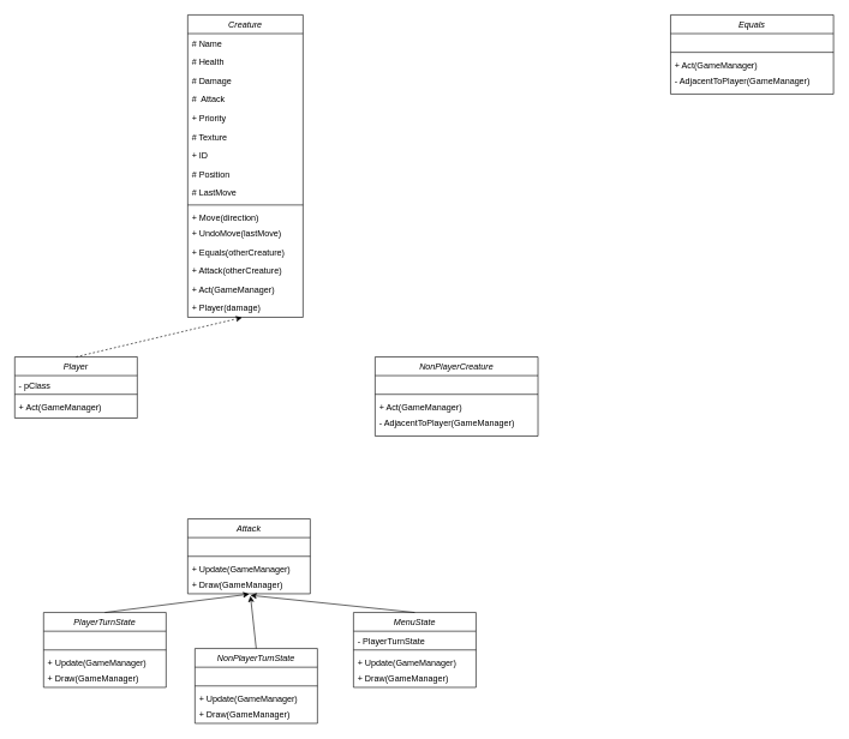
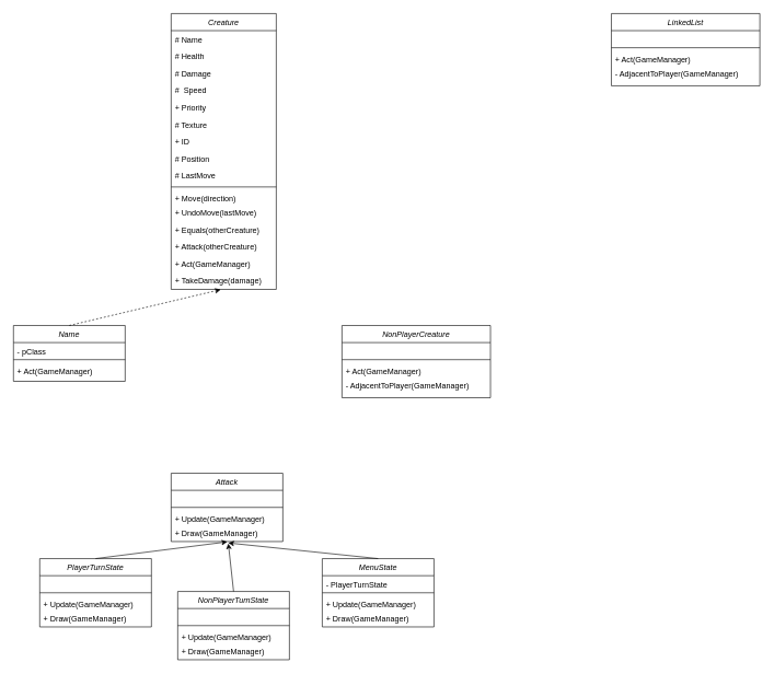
  <mxCell id="0" />
  <mxCell id="1" parent="0" />
  <mxCell id="2" value="Creature" style="swimlane;fontStyle=2;align=center;verticalAlign=top;childLayout=stackLayout;horizontal=1;startSize=26;horizontalStack=0;resizeParent=1;resizeLast=0;collapsible=1;marginBottom=0;rounded=0;shadow=0;strokeWidth=1;" parent="1" vertex="1"><mxGeometry x="260" width="160" height="420" as="geometry" y="20"><mxRectangle x="230" y="140" width="160" height="26" as="alternateBounds" /></mxGeometry></mxCell>
  <mxCell id="3" value="# Name" style="text;align=left;verticalAlign=top;spacingLeft=4;spacingRight=4;overflow=hidden;rotatable=0;points=[[0,0.5],[1,0.5]];portConstraint=eastwest;" parent="2" vertex="1"><mxGeometry y="26" width="160" height="26" as="geometry" /></mxCell>
  <mxCell id="4" value="# Health" style="text;align=left;verticalAlign=top;spacingLeft=4;spacingRight=4;overflow=hidden;rotatable=0;points=[[0,0.5],[1,0.5]];portConstraint=eastwest;rounded=0;shadow=0;html=0;" parent="2" vertex="1"><mxGeometry y="52" width="160" height="26" as="geometry" /></mxCell>
  <mxCell id="5" value="# Damage" style="text;align=left;verticalAlign=top;spacingLeft=4;spacingRight=4;overflow=hidden;rotatable=0;points=[[0,0.5],[1,0.5]];portConstraint=eastwest;rounded=0;shadow=0;html=0;" parent="2" vertex="1"><mxGeometry y="78" width="160" height="26" as="geometry" /></mxCell>
- <mxCell id="6" value="#  Attack" style="text;align=left;verticalAlign=top;spacingLeft=4;spacingRight=4;overflow=hidden;rotatable=0;points=[[0,0.5],[1,0.5]];portConstraint=eastwest;rounded=0;shadow=0;html=0;" parent="2" vertex="1"><mxGeometry y="104" width="160" height="26" as="geometry" /></mxCell>
+ <mxCell id="6" value="#  Speed" style="text;align=left;verticalAlign=top;spacingLeft=4;spacingRight=4;overflow=hidden;rotatable=0;points=[[0,0.5],[1,0.5]];portConstraint=eastwest;rounded=0;shadow=0;html=0;" parent="2" vertex="1"><mxGeometry y="104" width="160" height="26" as="geometry" /></mxCell>
  <mxCell id="7" value="+ Priority" style="text;align=left;verticalAlign=top;spacingLeft=4;spacingRight=4;overflow=hidden;rotatable=0;points=[[0,0.5],[1,0.5]];portConstraint=eastwest;rounded=0;shadow=0;html=0;" parent="2" vertex="1"><mxGeometry y="130" width="160" height="26" as="geometry" /></mxCell>
  <mxCell id="8" value="# Texture" style="text;align=left;verticalAlign=top;spacingLeft=4;spacingRight=4;overflow=hidden;rotatable=0;points=[[0,0.5],[1,0.5]];portConstraint=eastwest;rounded=0;shadow=0;html=0;" parent="2" vertex="1"><mxGeometry y="156" width="160" height="26" as="geometry" /></mxCell>
  <mxCell id="9" value="+ ID" style="text;align=left;verticalAlign=top;spacingLeft=4;spacingRight=4;overflow=hidden;rotatable=0;points=[[0,0.5],[1,0.5]];portConstraint=eastwest;rounded=0;shadow=0;html=0;" parent="2" vertex="1"><mxGeometry y="182" width="160" height="26" as="geometry" /></mxCell>
  <mxCell id="10" value="# Position" style="text;align=left;verticalAlign=top;spacingLeft=4;spacingRight=4;overflow=hidden;rotatable=0;points=[[0,0.5],[1,0.5]];portConstraint=eastwest;rounded=0;shadow=0;html=0;" parent="2" vertex="1"><mxGeometry y="208" width="160" height="26" as="geometry" /></mxCell>
  <mxCell id="11" value="# LastMove" style="text;align=left;verticalAlign=top;spacingLeft=4;spacingRight=4;overflow=hidden;rotatable=0;points=[[0,0.5],[1,0.5]];portConstraint=eastwest;rounded=0;shadow=0;html=0;" parent="2" vertex="1"><mxGeometry y="234" width="160" height="26" as="geometry" /></mxCell>
  <mxCell id="12" value="" style="line;html=1;strokeWidth=1;align=left;verticalAlign=middle;spacingTop=-1;spacingLeft=3;spacingRight=3;rotatable=0;labelPosition=right;points=[];portConstraint=eastwest;" parent="2" vertex="1"><mxGeometry y="260" width="160" height="8" as="geometry" /></mxCell>
  <mxCell id="13" value="+ Move(direction)" style="text;align=left;verticalAlign=top;spacingLeft=4;spacingRight=4;overflow=hidden;rotatable=0;points=[[0,0.5],[1,0.5]];portConstraint=eastwest;" parent="2" vertex="1"><mxGeometry y="268" width="160" height="22" as="geometry" /></mxCell>
  <mxCell id="14" value="+ UndoMove(lastMove)" style="text;align=left;verticalAlign=top;spacingLeft=4;spacingRight=4;overflow=hidden;rotatable=0;points=[[0,0.5],[1,0.5]];portConstraint=eastwest;rounded=0;shadow=0;html=0;" vertex="1" parent="2"><mxGeometry y="290" width="160" height="26" as="geometry" /></mxCell>
  <mxCell id="15" value="+ Equals(otherCreature)" style="text;align=left;verticalAlign=top;spacingLeft=4;spacingRight=4;overflow=hidden;rotatable=0;points=[[0,0.5],[1,0.5]];portConstraint=eastwest;rounded=0;shadow=0;html=0;" vertex="1" parent="2"><mxGeometry y="316" width="160" height="26" as="geometry" /></mxCell>
  <mxCell id="16" value="+ Attack(otherCreature)" style="text;align=left;verticalAlign=top;spacingLeft=4;spacingRight=4;overflow=hidden;rotatable=0;points=[[0,0.5],[1,0.5]];portConstraint=eastwest;rounded=0;shadow=0;html=0;" vertex="1" parent="2"><mxGeometry y="342" width="160" height="26" as="geometry" /></mxCell>
  <mxCell id="17" value="+ Act(GameManager)" style="text;align=left;verticalAlign=top;spacingLeft=4;spacingRight=4;overflow=hidden;rotatable=0;points=[[0,0.5],[1,0.5]];portConstraint=eastwest;rounded=0;shadow=0;html=0;" vertex="1" parent="2"><mxGeometry y="368" width="160" height="26" as="geometry" /></mxCell>
- <mxCell id="18" value="+ Player(damage)" style="text;align=left;verticalAlign=top;spacingLeft=4;spacingRight=4;overflow=hidden;rotatable=0;points=[[0,0.5],[1,0.5]];portConstraint=eastwest;rounded=0;shadow=0;html=0;" vertex="1" parent="2"><mxGeometry y="394" width="160" height="26" as="geometry" /></mxCell>
+ <mxCell id="18" value="+ TakeDamage(damage)" style="text;align=left;verticalAlign=top;spacingLeft=4;spacingRight=4;overflow=hidden;rotatable=0;points=[[0,0.5],[1,0.5]];portConstraint=eastwest;rounded=0;shadow=0;html=0;" vertex="1" parent="2"><mxGeometry y="394" width="160" height="26" as="geometry" /></mxCell>
  <mxCell id="19" value="NonPlayerCreature" style="swimlane;fontStyle=2;align=center;verticalAlign=top;childLayout=stackLayout;horizontal=1;startSize=26;horizontalStack=0;resizeParent=1;resizeLast=0;collapsible=1;marginBottom=0;rounded=0;shadow=0;strokeWidth=1;" vertex="1" parent="1"><mxGeometry x="520" y="495" width="226" height="110" as="geometry"><mxRectangle x="230" y="140" width="160" height="26" as="alternateBounds" /></mxGeometry></mxCell>
  <mxCell id="20" value="  " style="text;align=left;verticalAlign=top;spacingLeft=4;spacingRight=4;overflow=hidden;rotatable=0;points=[[0,0.5],[1,0.5]];portConstraint=eastwest;" vertex="1" parent="19"><mxGeometry y="26" width="226" height="22" as="geometry" /></mxCell>
  <mxCell id="21" value="" style="line;html=1;strokeWidth=1;align=left;verticalAlign=middle;spacingTop=-1;spacingLeft=3;spacingRight=3;rotatable=0;labelPosition=right;points=[];portConstraint=eastwest;" vertex="1" parent="19"><mxGeometry y="48" width="226" height="8" as="geometry" /></mxCell>
  <mxCell id="22" value="+ Act(GameManager)" style="text;align=left;verticalAlign=top;spacingLeft=4;spacingRight=4;overflow=hidden;rotatable=0;points=[[0,0.5],[1,0.5]];portConstraint=eastwest;" vertex="1" parent="19"><mxGeometry y="56" width="226" height="22" as="geometry" /></mxCell>
  <mxCell id="23" value="- AdjacentToPlayer(GameManager)" style="text;align=left;verticalAlign=top;spacingLeft=4;spacingRight=4;overflow=hidden;rotatable=0;points=[[0,0.5],[1,0.5]];portConstraint=eastwest;rounded=0;shadow=0;html=0;" vertex="1" parent="19"><mxGeometry y="78" width="226" height="26" as="geometry" /></mxCell>
- <mxCell id="24" value="Player" style="swimlane;fontStyle=2;align=center;verticalAlign=top;childLayout=stackLayout;horizontal=1;startSize=26;horizontalStack=0;resizeParent=1;resizeLast=0;collapsible=1;marginBottom=0;rounded=0;shadow=0;strokeWidth=1;" vertex="1" parent="1"><mxGeometry x="20" y="495" width="170" height="85" as="geometry"><mxRectangle x="230" y="140" width="160" height="26" as="alternateBounds" /></mxGeometry></mxCell>
+ <mxCell id="24" value="Name" style="swimlane;fontStyle=2;align=center;verticalAlign=top;childLayout=stackLayout;horizontal=1;startSize=26;horizontalStack=0;resizeParent=1;resizeLast=0;collapsible=1;marginBottom=0;rounded=0;shadow=0;strokeWidth=1;" vertex="1" parent="1"><mxGeometry x="20" y="495" width="170" height="85" as="geometry"><mxRectangle x="230" y="140" width="160" height="26" as="alternateBounds" /></mxGeometry></mxCell>
  <mxCell id="25" value="- pClass" style="text;align=left;verticalAlign=top;spacingLeft=4;spacingRight=4;overflow=hidden;rotatable=0;points=[[0,0.5],[1,0.5]];portConstraint=eastwest;" vertex="1" parent="24"><mxGeometry y="26" width="170" height="22" as="geometry" /></mxCell>
  <mxCell id="26" value="" style="line;html=1;strokeWidth=1;align=left;verticalAlign=middle;spacingTop=-1;spacingLeft=3;spacingRight=3;rotatable=0;labelPosition=right;points=[];portConstraint=eastwest;" vertex="1" parent="24"><mxGeometry y="48" width="170" height="8" as="geometry" /></mxCell>
  <mxCell id="27" value="+ Act(GameManager)" style="text;align=left;verticalAlign=top;spacingLeft=4;spacingRight=4;overflow=hidden;rotatable=0;points=[[0,0.5],[1,0.5]];portConstraint=eastwest;" vertex="1" parent="24"><mxGeometry y="56" width="170" height="22" as="geometry" /></mxCell>
  <mxCell id="28" value="" style="endArrow=classic;html=1;rounded=0;exitX=0.5;exitY=0;exitDx=0;exitDy=0;entryX=0.471;entryY=1.013;entryDx=0;entryDy=0;entryPerimeter=0;dashed=1;" edge="1" parent="1" source="24" target="18"><mxGeometry width="50" height="50" relative="1" as="geometry"><mxPoint x="130" y="460" as="sourcePoint" /><mxPoint x="180" y="410" as="targetPoint" /></mxGeometry></mxCell>
  <mxCell id="29" value="Attack" style="swimlane;fontStyle=2;align=center;verticalAlign=top;childLayout=stackLayout;horizontal=1;startSize=26;horizontalStack=0;resizeParent=1;resizeLast=0;collapsible=1;marginBottom=0;rounded=0;shadow=0;strokeWidth=1;" vertex="1" parent="1"><mxGeometry x="260" y="720" width="170" height="104" as="geometry"><mxRectangle x="230" y="140" width="160" height="26" as="alternateBounds" /></mxGeometry></mxCell>
  <mxCell id="30" value=" " style="text;align=left;verticalAlign=top;spacingLeft=4;spacingRight=4;overflow=hidden;rotatable=0;points=[[0,0.5],[1,0.5]];portConstraint=eastwest;" vertex="1" parent="29"><mxGeometry y="26" width="170" height="22" as="geometry" /></mxCell>
  <mxCell id="31" value="" style="line;html=1;strokeWidth=1;align=left;verticalAlign=middle;spacingTop=-1;spacingLeft=3;spacingRight=3;rotatable=0;labelPosition=right;points=[];portConstraint=eastwest;" vertex="1" parent="29"><mxGeometry y="48" width="170" height="8" as="geometry" /></mxCell>
  <mxCell id="32" value="+ Update(GameManager)" style="text;align=left;verticalAlign=top;spacingLeft=4;spacingRight=4;overflow=hidden;rotatable=0;points=[[0,0.5],[1,0.5]];portConstraint=eastwest;" vertex="1" parent="29"><mxGeometry y="56" width="170" height="22" as="geometry" /></mxCell>
  <mxCell id="33" value="+ Draw(GameManager)" style="text;align=left;verticalAlign=top;spacingLeft=4;spacingRight=4;overflow=hidden;rotatable=0;points=[[0,0.5],[1,0.5]];portConstraint=eastwest;rounded=0;shadow=0;html=0;" vertex="1" parent="29"><mxGeometry y="78" width="170" height="26" as="geometry" /></mxCell>
  <mxCell id="34" value="MenuState" style="swimlane;fontStyle=2;align=center;verticalAlign=top;childLayout=stackLayout;horizontal=1;startSize=26;horizontalStack=0;resizeParent=1;resizeLast=0;collapsible=1;marginBottom=0;rounded=0;shadow=0;strokeWidth=1;" vertex="1" parent="1"><mxGeometry x="490" y="850" width="170" height="104" as="geometry"><mxRectangle x="230" y="140" width="160" height="26" as="alternateBounds" /></mxGeometry></mxCell>
  <mxCell id="35" value="- PlayerTurnState" style="text;align=left;verticalAlign=top;spacingLeft=4;spacingRight=4;overflow=hidden;rotatable=0;points=[[0,0.5],[1,0.5]];portConstraint=eastwest;" vertex="1" parent="34"><mxGeometry y="26" width="170" height="22" as="geometry" /></mxCell>
  <mxCell id="36" value="" style="line;html=1;strokeWidth=1;align=left;verticalAlign=middle;spacingTop=-1;spacingLeft=3;spacingRight=3;rotatable=0;labelPosition=right;points=[];portConstraint=eastwest;" vertex="1" parent="34"><mxGeometry y="48" width="170" height="8" as="geometry" /></mxCell>
  <mxCell id="37" value="+ Update(GameManager)" style="text;align=left;verticalAlign=top;spacingLeft=4;spacingRight=4;overflow=hidden;rotatable=0;points=[[0,0.5],[1,0.5]];portConstraint=eastwest;" vertex="1" parent="34"><mxGeometry y="56" width="170" height="22" as="geometry" /></mxCell>
  <mxCell id="38" value="+ Draw(GameManager)" style="text;align=left;verticalAlign=top;spacingLeft=4;spacingRight=4;overflow=hidden;rotatable=0;points=[[0,0.5],[1,0.5]];portConstraint=eastwest;rounded=0;shadow=0;html=0;" vertex="1" parent="34"><mxGeometry y="78" width="170" height="26" as="geometry" /></mxCell>
  <mxCell id="39" value="" style="endArrow=classic;html=1;rounded=0;exitX=0.5;exitY=0;exitDx=0;exitDy=0;entryX=0.512;entryY=1.083;entryDx=0;entryDy=0;entryPerimeter=0;" edge="1" parent="1" source="34" target="33"><mxGeometry width="50" height="50" relative="1" as="geometry"><mxPoint x="600" y="800" as="sourcePoint" /><mxPoint x="650" y="750" as="targetPoint" /></mxGeometry></mxCell>
  <mxCell id="40" value="PlayerTurnState" style="swimlane;fontStyle=2;align=center;verticalAlign=top;childLayout=stackLayout;horizontal=1;startSize=26;horizontalStack=0;resizeParent=1;resizeLast=0;collapsible=1;marginBottom=0;rounded=0;shadow=0;strokeWidth=1;" vertex="1" parent="1"><mxGeometry x="60" y="850" width="170" height="104" as="geometry"><mxRectangle x="230" y="140" width="160" height="26" as="alternateBounds" /></mxGeometry></mxCell>
  <mxCell id="41" value=" " style="text;align=left;verticalAlign=top;spacingLeft=4;spacingRight=4;overflow=hidden;rotatable=0;points=[[0,0.5],[1,0.5]];portConstraint=eastwest;" vertex="1" parent="40"><mxGeometry y="26" width="170" height="22" as="geometry" /></mxCell>
  <mxCell id="42" value="" style="line;html=1;strokeWidth=1;align=left;verticalAlign=middle;spacingTop=-1;spacingLeft=3;spacingRight=3;rotatable=0;labelPosition=right;points=[];portConstraint=eastwest;" vertex="1" parent="40"><mxGeometry y="48" width="170" height="8" as="geometry" /></mxCell>
  <mxCell id="43" value="+ Update(GameManager)" style="text;align=left;verticalAlign=top;spacingLeft=4;spacingRight=4;overflow=hidden;rotatable=0;points=[[0,0.5],[1,0.5]];portConstraint=eastwest;" vertex="1" parent="40"><mxGeometry y="56" width="170" height="22" as="geometry" /></mxCell>
  <mxCell id="44" value="+ Draw(GameManager)" style="text;align=left;verticalAlign=top;spacingLeft=4;spacingRight=4;overflow=hidden;rotatable=0;points=[[0,0.5],[1,0.5]];portConstraint=eastwest;rounded=0;shadow=0;html=0;" vertex="1" parent="40"><mxGeometry y="78" width="170" height="26" as="geometry" /></mxCell>
  <mxCell id="45" value="" style="endArrow=classic;html=1;rounded=0;exitX=0.5;exitY=0;exitDx=0;exitDy=0;entryX=0.502;entryY=1.019;entryDx=0;entryDy=0;entryPerimeter=0;" edge="1" parent="1" source="40" target="33"><mxGeometry width="50" height="50" relative="1" as="geometry"><mxPoint x="180" y="730" as="sourcePoint" /><mxPoint x="230" y="680" as="targetPoint" /></mxGeometry></mxCell>
  <mxCell id="46" value="NonPlayerTurnState" style="swimlane;fontStyle=2;align=center;verticalAlign=top;childLayout=stackLayout;horizontal=1;startSize=26;horizontalStack=0;resizeParent=1;resizeLast=0;collapsible=1;marginBottom=0;rounded=0;shadow=0;strokeWidth=1;" vertex="1" parent="1"><mxGeometry x="270" y="900" width="170" height="104" as="geometry"><mxRectangle x="230" y="140" width="160" height="26" as="alternateBounds" /></mxGeometry></mxCell>
  <mxCell id="47" value=" " style="text;align=left;verticalAlign=top;spacingLeft=4;spacingRight=4;overflow=hidden;rotatable=0;points=[[0,0.5],[1,0.5]];portConstraint=eastwest;" vertex="1" parent="46"><mxGeometry y="26" width="170" height="22" as="geometry" /></mxCell>
  <mxCell id="48" value="" style="line;html=1;strokeWidth=1;align=left;verticalAlign=middle;spacingTop=-1;spacingLeft=3;spacingRight=3;rotatable=0;labelPosition=right;points=[];portConstraint=eastwest;" vertex="1" parent="46"><mxGeometry y="48" width="170" height="8" as="geometry" /></mxCell>
  <mxCell id="49" value="+ Update(GameManager)" style="text;align=left;verticalAlign=top;spacingLeft=4;spacingRight=4;overflow=hidden;rotatable=0;points=[[0,0.5],[1,0.5]];portConstraint=eastwest;" vertex="1" parent="46"><mxGeometry y="56" width="170" height="22" as="geometry" /></mxCell>
  <mxCell id="50" value="+ Draw(GameManager)" style="text;align=left;verticalAlign=top;spacingLeft=4;spacingRight=4;overflow=hidden;rotatable=0;points=[[0,0.5],[1,0.5]];portConstraint=eastwest;rounded=0;shadow=0;html=0;" vertex="1" parent="46"><mxGeometry y="78" width="170" height="26" as="geometry" /></mxCell>
  <mxCell id="51" value="" style="endArrow=classic;html=1;rounded=0;exitX=0.5;exitY=0;exitDx=0;exitDy=0;entryX=0.512;entryY=1.115;entryDx=0;entryDy=0;entryPerimeter=0;" edge="1" parent="1" source="46" target="33"><mxGeometry width="50" height="50" relative="1" as="geometry"><mxPoint x="580" y="820" as="sourcePoint" /><mxPoint x="630" y="770" as="targetPoint" /></mxGeometry></mxCell>
- <mxCell id="52" value="Equals" style="swimlane;fontStyle=2;align=center;verticalAlign=top;childLayout=stackLayout;horizontal=1;startSize=26;horizontalStack=0;resizeParent=1;resizeLast=0;collapsible=1;marginBottom=0;rounded=0;shadow=0;strokeWidth=1;" vertex="1" parent="1"><mxGeometry x="930" width="226" height="110" as="geometry" y="20"><mxRectangle x="230" y="140" width="160" height="26" as="alternateBounds" /></mxGeometry></mxCell>
+ <mxCell id="52" value="LinkedList" style="swimlane;fontStyle=2;align=center;verticalAlign=top;childLayout=stackLayout;horizontal=1;startSize=26;horizontalStack=0;resizeParent=1;resizeLast=0;collapsible=1;marginBottom=0;rounded=0;shadow=0;strokeWidth=1;" vertex="1" parent="1"><mxGeometry x="930" width="226" height="110" as="geometry" y="20"><mxRectangle x="230" y="140" width="160" height="26" as="alternateBounds" /></mxGeometry></mxCell>
  <mxCell id="53" value="  " style="text;align=left;verticalAlign=top;spacingLeft=4;spacingRight=4;overflow=hidden;rotatable=0;points=[[0,0.5],[1,0.5]];portConstraint=eastwest;" vertex="1" parent="52"><mxGeometry y="26" width="226" height="22" as="geometry" /></mxCell>
  <mxCell id="54" value="" style="line;html=1;strokeWidth=1;align=left;verticalAlign=middle;spacingTop=-1;spacingLeft=3;spacingRight=3;rotatable=0;labelPosition=right;points=[];portConstraint=eastwest;" vertex="1" parent="52"><mxGeometry y="48" width="226" height="8" as="geometry" /></mxCell>
  <mxCell id="55" value="+ Act(GameManager)" style="text;align=left;verticalAlign=top;spacingLeft=4;spacingRight=4;overflow=hidden;rotatable=0;points=[[0,0.5],[1,0.5]];portConstraint=eastwest;" vertex="1" parent="52"><mxGeometry y="56" width="226" height="22" as="geometry" /></mxCell>
  <mxCell id="56" value="- AdjacentToPlayer(GameManager)" style="text;align=left;verticalAlign=top;spacingLeft=4;spacingRight=4;overflow=hidden;rotatable=0;points=[[0,0.5],[1,0.5]];portConstraint=eastwest;rounded=0;shadow=0;html=0;" vertex="1" parent="52"><mxGeometry y="78" width="226" height="26" as="geometry" /></mxCell>
